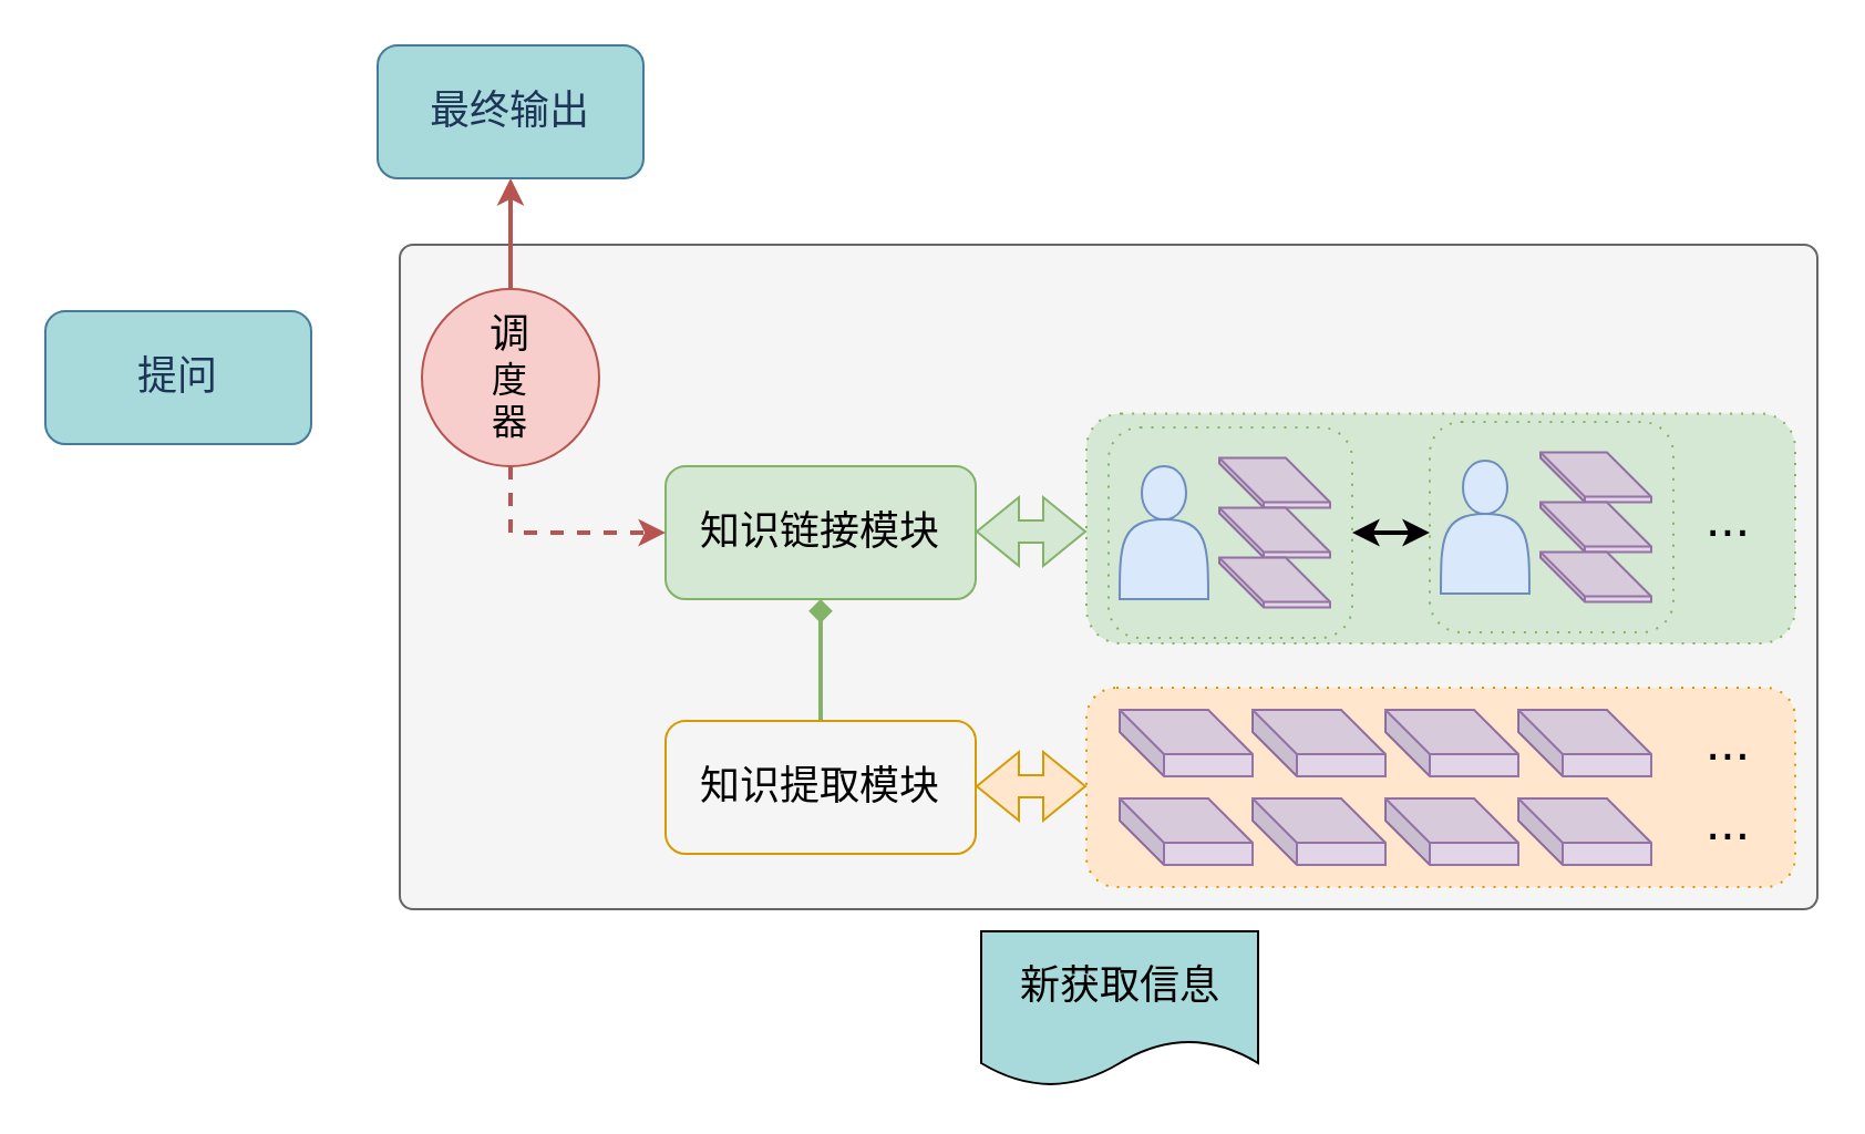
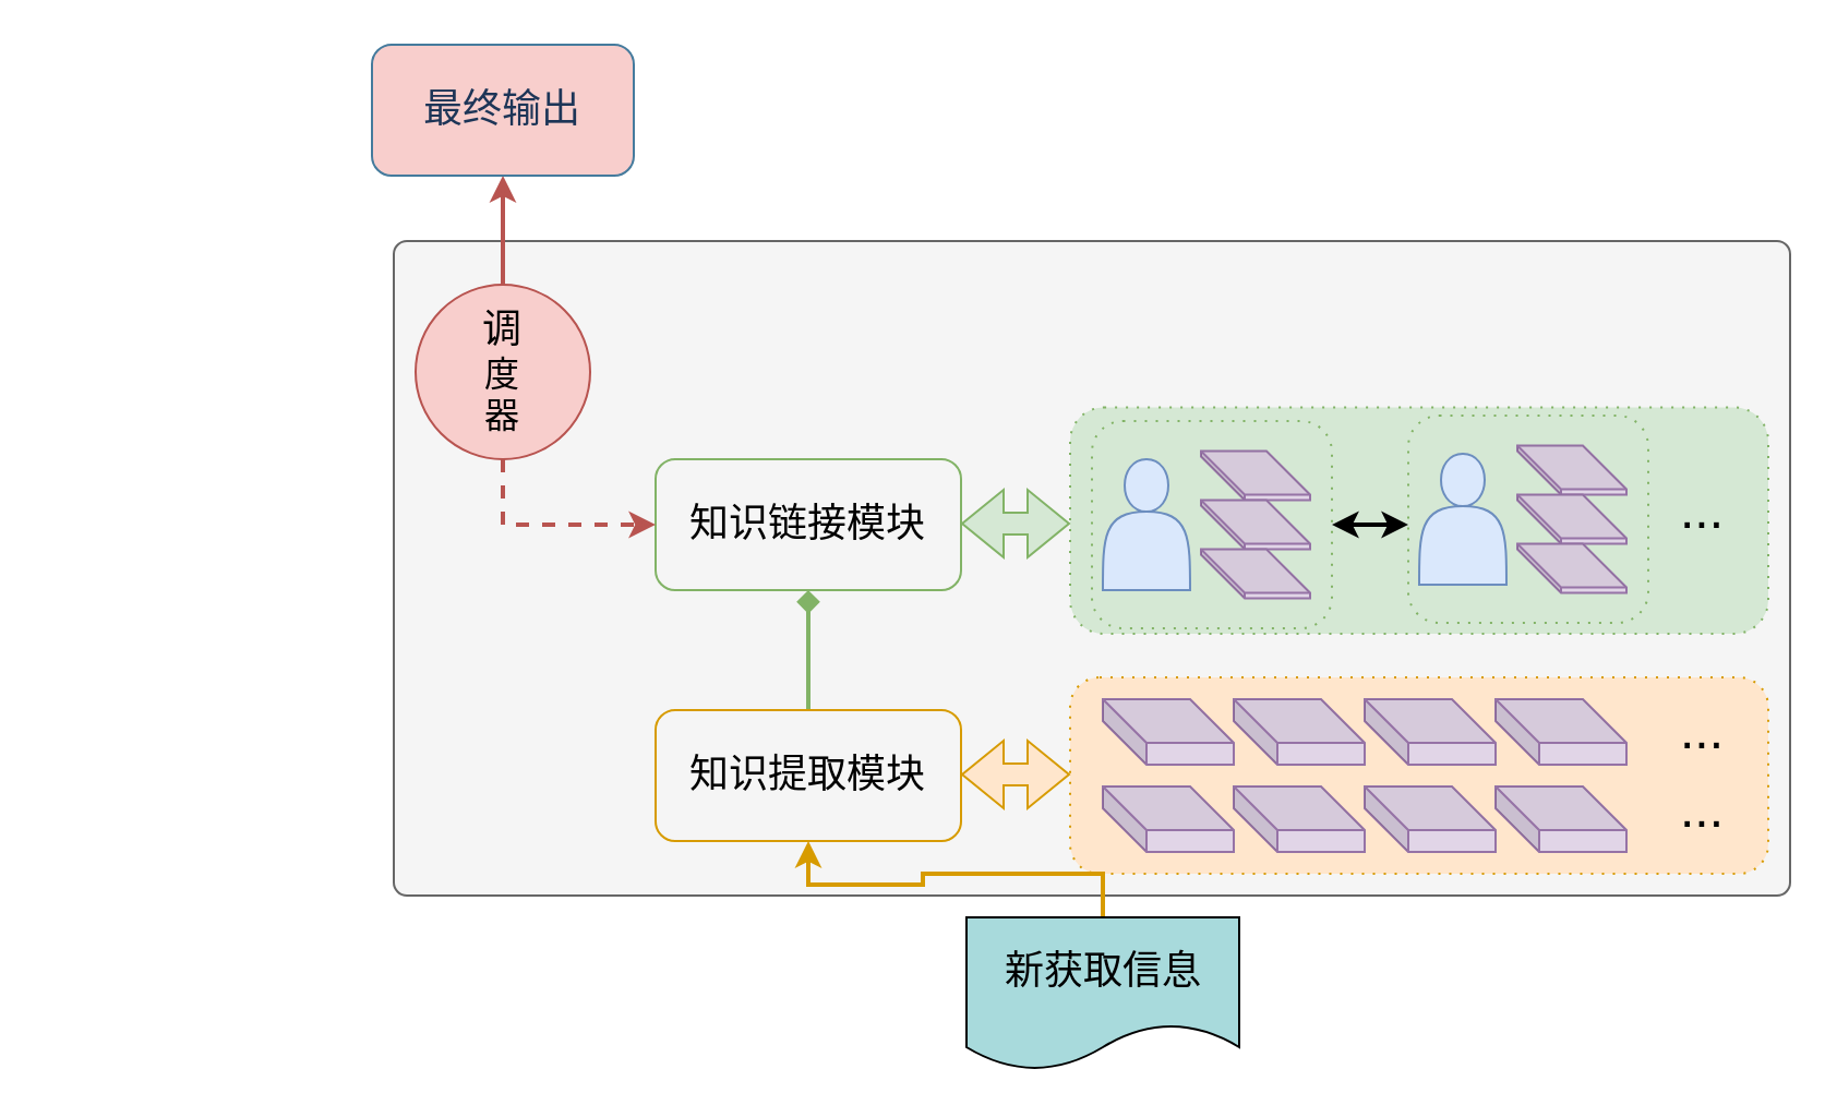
  <mxCell id="0" />
  <mxCell id="1" parent="0" />
  <mxCell id="2" value="" style="rounded=1;whiteSpace=wrap;html=1;arcSize=2;fillColor=#f5f5f5;fontColor=#333333;strokeColor=#666666;" parent="1" vertex="1"><mxGeometry x="180" y="110" width="640" height="300" as="geometry" /></mxCell>
  <mxCell id="3" value="" style="rounded=1;whiteSpace=wrap;html=1;dashed=1;dashPattern=1 4;movable=1;resizable=1;rotatable=1;deletable=1;editable=1;locked=0;connectable=1;fillColor=#ffe6cc;strokeColor=#d79b00;" parent="1" vertex="1"><mxGeometry x="490" y="310" width="320" height="90" as="geometry" /></mxCell>
+ <mxCell id="4" style="edgeStyle=orthogonalEdgeStyle;rounded=0;orthogonalLoop=1;jettySize=auto;html=1;exitX=0.5;exitY=0;exitDx=0;exitDy=0;entryX=0.5;entryY=1;entryDx=0;entryDy=0;fillColor=#ffe6cc;strokeColor=#d79b00;strokeWidth=2;" parent="1" source="5" target="7" edge="1"><mxGeometry relative="1" as="geometry" /></mxCell>
  <mxCell id="5" value="&lt;font style=&quot;font-size: 18px;&quot;&gt;新获取信息&lt;/font&gt;" style="shape=document;whiteSpace=wrap;html=1;boundedLbl=1;fillColor=light-dark(#a8dadc, #ededed);" parent="1" vertex="1"><mxGeometry x="442.5" y="420" width="125" height="70" as="geometry" /></mxCell>
  <mxCell id="6" style="edgeStyle=orthogonalEdgeStyle;rounded=0;orthogonalLoop=1;jettySize=auto;html=1;exitX=0.5;exitY=0;exitDx=0;exitDy=0;entryX=0.5;entryY=1;entryDx=0;entryDy=0;strokeWidth=2;fillColor=#d5e8d4;strokeColor=#82b366;endArrow=diamond;" parent="1" source="7" target="8" edge="1"><mxGeometry relative="1" as="geometry" /></mxCell>
  <mxCell id="7" value="&lt;font style=&quot;font-size: 18px;&quot;&gt;知识提取模块&lt;/font&gt;" style="rounded=1;whiteSpace=wrap;html=1;fillColor=#f5f5f5;strokeColor=#d79b00;" parent="1" vertex="1"><mxGeometry x="300" y="325" width="140" height="60" as="geometry" /></mxCell>
- <mxCell id="8" value="&lt;font style=&quot;font-size: 18px;&quot;&gt;知识链接模块&lt;/font&gt;" style="rounded=1;whiteSpace=wrap;html=1;fillColor=#d5e8d4;strokeColor=#82b366;" parent="1" vertex="1"><mxGeometry x="300" y="210" width="140" height="60" as="geometry" /></mxCell>
+ <mxCell id="8" value="&lt;font style=&quot;font-size: 18px;&quot;&gt;知识链接模块&lt;/font&gt;" style="rounded=1;whiteSpace=wrap;html=1;fillColor=#f5f5f5;strokeColor=#82b366;" parent="1" vertex="1"><mxGeometry x="300" y="210" width="140" height="60" as="geometry" /></mxCell>
  <mxCell id="9" value="" style="shape=cube;whiteSpace=wrap;html=1;boundedLbl=1;backgroundOutline=1;darkOpacity=0.05;darkOpacity2=0.1;movable=1;resizable=1;rotatable=1;deletable=1;editable=1;locked=0;connectable=1;fillColor=#e1d5e7;strokeColor=#9673a6;" parent="1" vertex="1"><mxGeometry x="505" y="360" width="60" height="30" as="geometry" /></mxCell>
  <mxCell id="10" value="" style="shape=cube;whiteSpace=wrap;html=1;boundedLbl=1;backgroundOutline=1;darkOpacity=0.05;darkOpacity2=0.1;movable=1;resizable=1;rotatable=1;deletable=1;editable=1;locked=0;connectable=1;fillColor=#e1d5e7;strokeColor=#9673a6;" parent="1" vertex="1"><mxGeometry x="565" y="360" width="60" height="30" as="geometry" /></mxCell>
  <mxCell id="11" value="" style="shape=cube;whiteSpace=wrap;html=1;boundedLbl=1;backgroundOutline=1;darkOpacity=0.05;darkOpacity2=0.1;movable=1;resizable=1;rotatable=1;deletable=1;editable=1;locked=0;connectable=1;fillColor=#e1d5e7;strokeColor=#9673a6;" parent="1" vertex="1"><mxGeometry x="625" y="360" width="60" height="30" as="geometry" /></mxCell>
  <mxCell id="12" value="" style="shape=cube;whiteSpace=wrap;html=1;boundedLbl=1;backgroundOutline=1;darkOpacity=0.05;darkOpacity2=0.1;movable=1;resizable=1;rotatable=1;deletable=1;editable=1;locked=0;connectable=1;fillColor=#e1d5e7;strokeColor=#9673a6;" parent="1" vertex="1"><mxGeometry x="685" y="360" width="60" height="30" as="geometry" /></mxCell>
  <mxCell id="13" value="" style="shape=cube;whiteSpace=wrap;html=1;boundedLbl=1;backgroundOutline=1;darkOpacity=0.05;darkOpacity2=0.1;movable=1;resizable=1;rotatable=1;deletable=1;editable=1;locked=0;connectable=1;fillColor=#e1d5e7;strokeColor=#9673a6;" parent="1" vertex="1"><mxGeometry x="505" y="320" width="60" height="30" as="geometry" /></mxCell>
  <mxCell id="14" value="" style="shape=cube;whiteSpace=wrap;html=1;boundedLbl=1;backgroundOutline=1;darkOpacity=0.05;darkOpacity2=0.1;movable=1;resizable=1;rotatable=1;deletable=1;editable=1;locked=0;connectable=1;fillColor=#e1d5e7;strokeColor=#9673a6;" parent="1" vertex="1"><mxGeometry x="565" y="320" width="60" height="30" as="geometry" /></mxCell>
  <mxCell id="15" value="" style="shape=cube;whiteSpace=wrap;html=1;boundedLbl=1;backgroundOutline=1;darkOpacity=0.05;darkOpacity2=0.1;movable=1;resizable=1;rotatable=1;deletable=1;editable=1;locked=0;connectable=1;fillColor=#e1d5e7;strokeColor=#9673a6;" parent="1" vertex="1"><mxGeometry x="625" y="320" width="60" height="30" as="geometry" /></mxCell>
  <mxCell id="16" value="" style="shape=cube;whiteSpace=wrap;html=1;boundedLbl=1;backgroundOutline=1;darkOpacity=0.05;darkOpacity2=0.1;movable=1;resizable=1;rotatable=1;deletable=1;editable=1;locked=0;connectable=1;fillColor=#e1d5e7;strokeColor=#9673a6;" parent="1" vertex="1"><mxGeometry x="685" y="320" width="60" height="30" as="geometry" /></mxCell>
  <mxCell id="17" value="" style="rounded=1;whiteSpace=wrap;html=1;dashed=1;dashPattern=1 4;movable=1;resizable=1;rotatable=1;deletable=1;editable=1;locked=0;connectable=1;fillColor=#d5e8d4;strokeColor=#82b366;" parent="1" vertex="1"><mxGeometry x="490" y="186.25" width="320" height="103.75" as="geometry" /></mxCell>
  <mxCell id="18" value="" style="rounded=1;whiteSpace=wrap;html=1;dashed=1;dashPattern=1 4;movable=1;resizable=1;rotatable=1;deletable=1;editable=1;locked=0;connectable=1;fillColor=#d5e8d4;strokeColor=#82b366;" parent="1" vertex="1"><mxGeometry x="500" y="192.5" width="110" height="95" as="geometry" /></mxCell>
  <mxCell id="19" value="" style="shape=cube;whiteSpace=wrap;html=1;boundedLbl=1;backgroundOutline=1;darkOpacity=0.05;darkOpacity2=0.1;movable=1;resizable=1;rotatable=1;deletable=1;editable=1;locked=0;connectable=1;fillColor=#e1d5e7;strokeColor=#9673a6;" parent="1" vertex="1"><mxGeometry x="550" y="206.25" width="50" height="22.5" as="geometry" /></mxCell>
  <mxCell id="20" value="" style="shape=cube;whiteSpace=wrap;html=1;boundedLbl=1;backgroundOutline=1;darkOpacity=0.05;darkOpacity2=0.1;movable=1;resizable=1;rotatable=1;deletable=1;editable=1;locked=0;connectable=1;fillColor=#e1d5e7;strokeColor=#9673a6;" parent="1" vertex="1"><mxGeometry x="550" y="228.75" width="50" height="22.5" as="geometry" /></mxCell>
  <mxCell id="21" value="" style="shape=cube;whiteSpace=wrap;html=1;boundedLbl=1;backgroundOutline=1;darkOpacity=0.05;darkOpacity2=0.1;movable=1;resizable=1;rotatable=1;deletable=1;editable=1;locked=0;connectable=1;fillColor=#e1d5e7;strokeColor=#9673a6;" parent="1" vertex="1"><mxGeometry x="550" y="251.25" width="50" height="22.5" as="geometry" /></mxCell>
  <mxCell id="22" value="" style="shape=actor;whiteSpace=wrap;html=1;movable=1;resizable=1;rotatable=1;deletable=1;editable=1;locked=0;connectable=1;fillColor=#dae8fc;strokeColor=#6c8ebf;" parent="1" vertex="1"><mxGeometry x="505" y="210" width="40" height="60" as="geometry" /></mxCell>
  <mxCell id="23" value="&lt;font style=&quot;font-size: 24px;&quot;&gt;...&lt;/font&gt;" style="text;html=1;align=center;verticalAlign=middle;whiteSpace=wrap;rounded=0;movable=1;resizable=1;rotatable=1;deletable=1;editable=1;locked=0;connectable=1;" parent="1" vertex="1"><mxGeometry x="750" y="320" width="60" height="30" as="geometry" /></mxCell>
  <mxCell id="24" value="&lt;font style=&quot;font-size: 24px;&quot;&gt;...&lt;/font&gt;" style="text;html=1;align=center;verticalAlign=middle;whiteSpace=wrap;rounded=0;movable=1;resizable=1;rotatable=1;deletable=1;editable=1;locked=0;connectable=1;" parent="1" vertex="1"><mxGeometry x="750" y="356" width="60" height="30" as="geometry" /></mxCell>
  <mxCell id="25" value="" style="rounded=1;whiteSpace=wrap;html=1;dashed=1;dashPattern=1 4;movable=1;resizable=1;rotatable=1;deletable=1;editable=1;locked=0;connectable=1;fillColor=#d5e8d4;strokeColor=#82b366;" parent="1" vertex="1"><mxGeometry x="645" y="190" width="110" height="95" as="geometry" /></mxCell>
  <mxCell id="26" value="" style="shape=cube;whiteSpace=wrap;html=1;boundedLbl=1;backgroundOutline=1;darkOpacity=0.05;darkOpacity2=0.1;movable=1;resizable=1;rotatable=1;deletable=1;editable=1;locked=0;connectable=1;fillColor=#e1d5e7;strokeColor=#9673a6;" parent="1" vertex="1"><mxGeometry x="695" y="203.75" width="50" height="22.5" as="geometry" /></mxCell>
  <mxCell id="27" value="" style="shape=cube;whiteSpace=wrap;html=1;boundedLbl=1;backgroundOutline=1;darkOpacity=0.05;darkOpacity2=0.1;movable=1;resizable=1;rotatable=1;deletable=1;editable=1;locked=0;connectable=1;fillColor=#e1d5e7;strokeColor=#9673a6;" parent="1" vertex="1"><mxGeometry x="695" y="226.25" width="50" height="22.5" as="geometry" /></mxCell>
  <mxCell id="28" value="" style="shape=cube;whiteSpace=wrap;html=1;boundedLbl=1;backgroundOutline=1;darkOpacity=0.05;darkOpacity2=0.1;movable=1;resizable=1;rotatable=1;deletable=1;editable=1;locked=0;connectable=1;fillColor=#e1d5e7;strokeColor=#9673a6;" parent="1" vertex="1"><mxGeometry x="695" y="248.75" width="50" height="22.5" as="geometry" /></mxCell>
  <mxCell id="29" value="" style="shape=actor;whiteSpace=wrap;html=1;movable=1;resizable=1;rotatable=1;deletable=1;editable=1;locked=0;connectable=1;fillColor=#dae8fc;strokeColor=#6c8ebf;" parent="1" vertex="1"><mxGeometry x="650" y="207.5" width="40" height="60" as="geometry" /></mxCell>
  <mxCell id="30" value="&lt;font style=&quot;font-size: 24px;&quot;&gt;...&lt;/font&gt;" style="text;html=1;align=center;verticalAlign=middle;whiteSpace=wrap;rounded=0;movable=1;resizable=1;rotatable=1;deletable=1;editable=1;locked=0;connectable=1;" parent="1" vertex="1"><mxGeometry x="750" y="218.75" width="60" height="30" as="geometry" /></mxCell>
  <mxCell id="31" value="" style="endArrow=classic;startArrow=classic;html=1;rounded=0;exitX=1;exitY=0.5;exitDx=0;exitDy=0;strokeWidth=2;movable=1;resizable=1;rotatable=1;deletable=1;editable=1;locked=0;connectable=1;" parent="1" source="18" edge="1"><mxGeometry width="50" height="50" relative="1" as="geometry"><mxPoint x="610" y="241" as="sourcePoint" /><mxPoint x="645" y="240" as="targetPoint" /></mxGeometry></mxCell>
  <mxCell id="32" value="" style="shape=flexArrow;endArrow=classic;startArrow=classic;html=1;rounded=0;fillColor=#d5e8d4;strokeColor=#82b366;" parent="1" edge="1"><mxGeometry width="100" height="100" relative="1" as="geometry"><mxPoint x="440" y="239.5" as="sourcePoint" /><mxPoint x="490" y="239.5" as="targetPoint" /></mxGeometry></mxCell>
  <mxCell id="33" value="" style="shape=flexArrow;endArrow=classic;startArrow=classic;html=1;rounded=0;fillColor=#ffe6cc;strokeColor=#d79b00;" parent="1" edge="1"><mxGeometry width="100" height="100" relative="1" as="geometry"><mxPoint x="440" y="354.5" as="sourcePoint" /><mxPoint x="490" y="354.5" as="targetPoint" /></mxGeometry></mxCell>
  <mxCell id="34" style="edgeStyle=orthogonalEdgeStyle;rounded=0;orthogonalLoop=1;jettySize=auto;html=1;exitX=0.5;exitY=0;exitDx=0;exitDy=0;strokeColor=#b85450;fontColor=#1D3557;fillColor=#f8cecc;strokeWidth=2;" parent="1" source="36" edge="1"><mxGeometry relative="1" as="geometry"><mxPoint x="230" y="80" as="targetPoint" /></mxGeometry></mxCell>
  <mxCell id="35" style="edgeStyle=orthogonalEdgeStyle;rounded=0;orthogonalLoop=1;jettySize=auto;html=1;exitX=0.5;exitY=1;exitDx=0;exitDy=0;entryX=0;entryY=0.5;entryDx=0;entryDy=0;strokeColor=#b85450;fontColor=#1D3557;fillColor=#f8cecc;strokeWidth=2;dashed=1;" parent="1" source="36" target="8" edge="1"><mxGeometry relative="1" as="geometry" /></mxCell>
  <mxCell id="36" value="&lt;font style=&quot;font-size: 18px;&quot;&gt;调&lt;/font&gt;&lt;div&gt;&lt;font size=&quot;3&quot;&gt;度&lt;/font&gt;&lt;/div&gt;&lt;div&gt;&lt;font size=&quot;3&quot;&gt;器&lt;/font&gt;&lt;/div&gt;" style="ellipse;whiteSpace=wrap;html=1;fillColor=#f8cecc;strokeColor=#b85450;" parent="1" vertex="1"><mxGeometry x="190" y="130" width="80" height="80" as="geometry" /></mxCell>
- <mxCell id="37" value="&lt;font style=&quot;font-size: 18px;&quot;&gt;最终输出&lt;/font&gt;" style="rounded=1;whiteSpace=wrap;html=1;strokeColor=#457B9D;fontColor=#1D3557;fillColor=#A8DADC;" parent="1" vertex="1"><mxGeometry x="170" y="20" width="120" height="60" as="geometry" /></mxCell>
- <mxCell id="38" value="&lt;font size=&quot;4&quot;&gt;提问&lt;/font&gt;" style="rounded=1;whiteSpace=wrap;html=1;strokeColor=#457B9D;fontColor=#1D3557;fillColor=#A8DADC;" parent="1" vertex="1"><mxGeometry x="20" y="140" width="120" height="60" as="geometry" /></mxCell>
+ <mxCell id="37" value="&lt;font style=&quot;font-size: 18px;&quot;&gt;最终输出&lt;/font&gt;" style="rounded=1;whiteSpace=wrap;html=1;strokeColor=#457B9D;fontColor=#1D3557;fillColor=#f8cecc;" parent="1" vertex="1"><mxGeometry x="170" y="20" width="120" height="60" as="geometry" /></mxCell>
